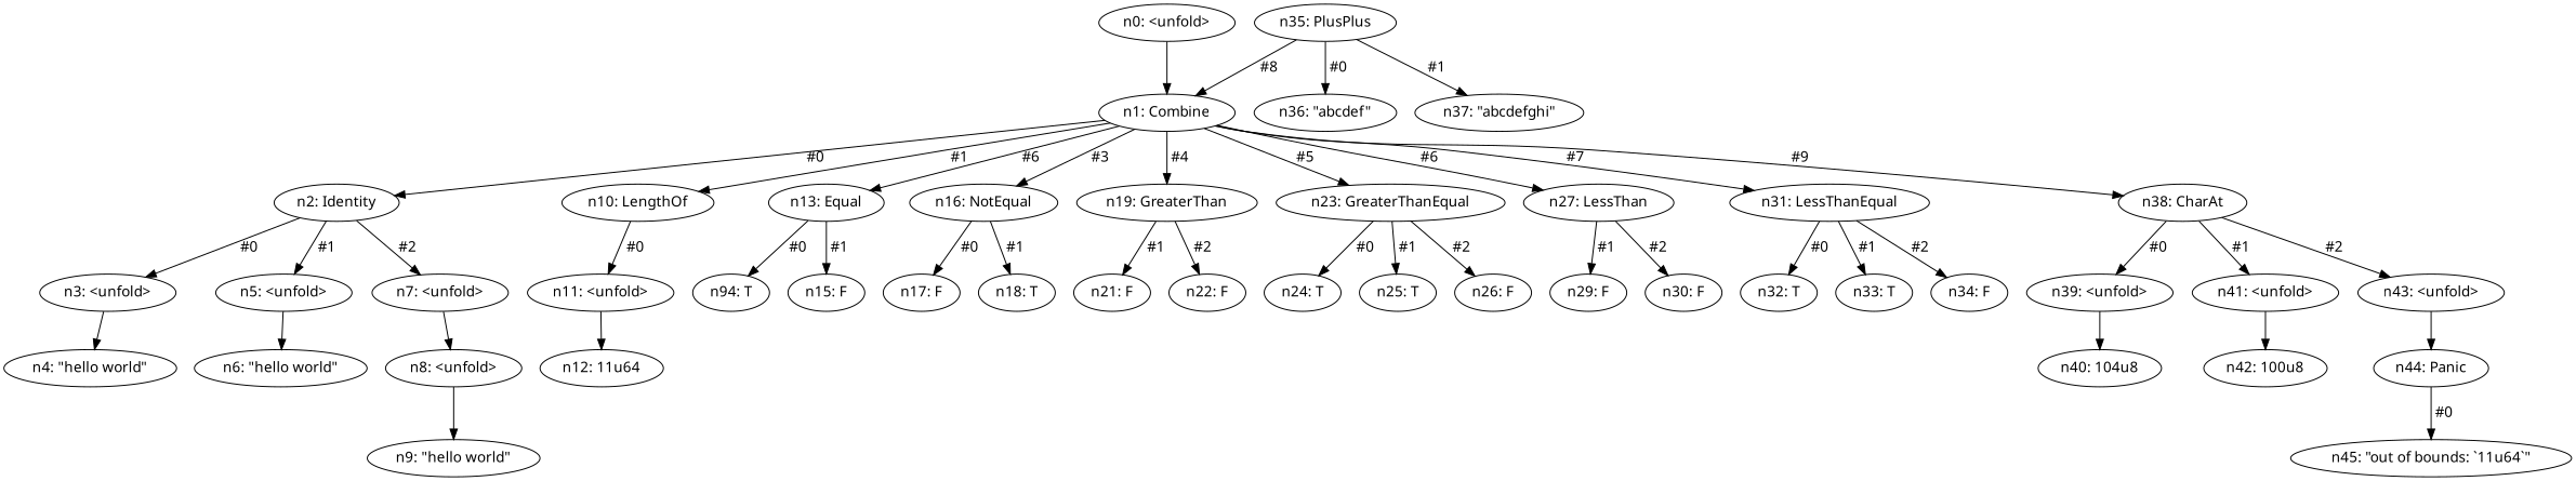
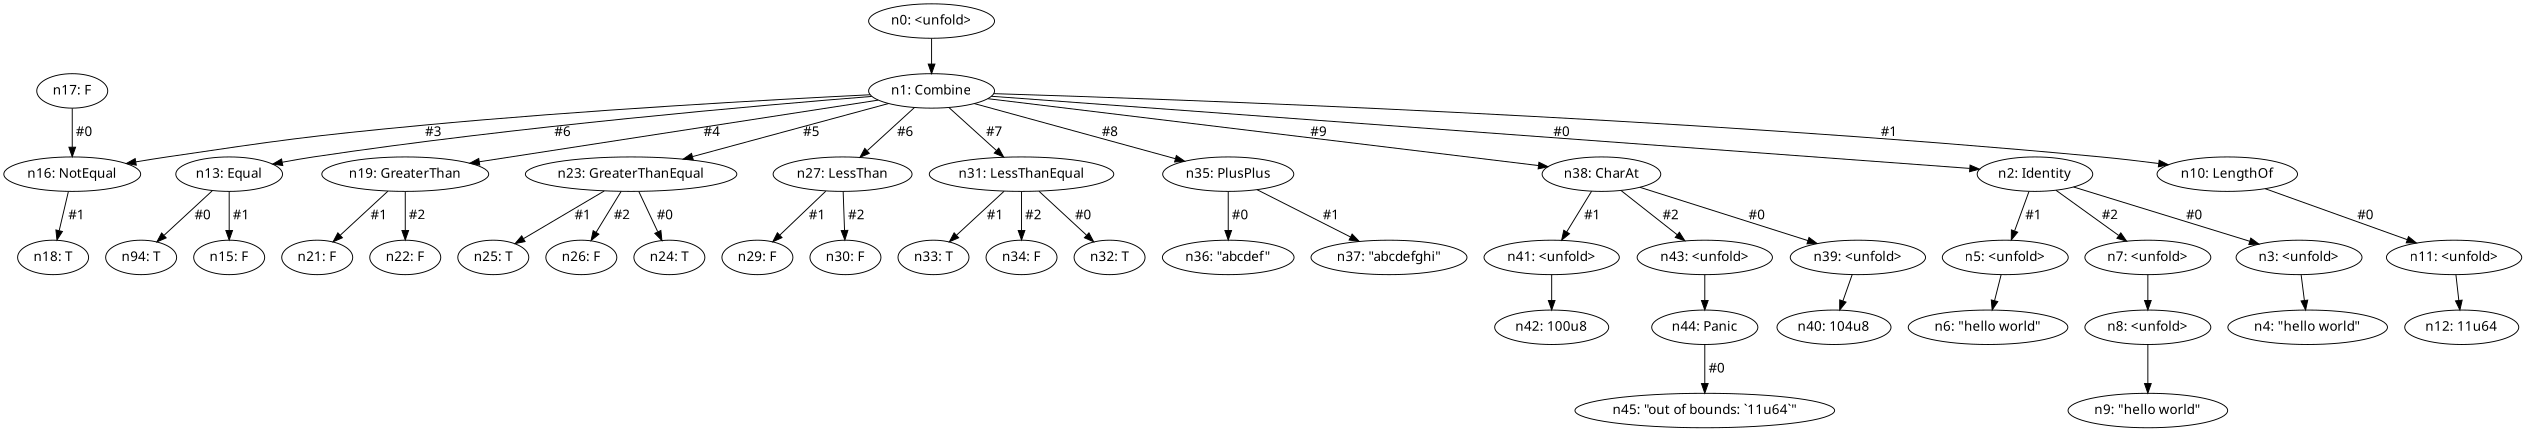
  digraph {
    node [fontname="bold helvetica"]
    edge [fontname="bold helvetica"]
    n1 [label="n0: <unfold>"]
    n2 [label="n1: Combine"]
    n3 [label="n2: Identity"]
    n4 [label="n10: LengthOf"]
    n5 [label="n13: Equal"]
    n6 [label="n16: NotEqual"]
    n7 [label="n19: GreaterThan"]
    n8 [label="n23: GreaterThanEqual"]
    n9 [label="n27: LessThan"]
    n10 [label="n31: LessThanEqual"]
    n11 [label="n35: PlusPlus"]
    n12 [label="n38: CharAt"]
    n13 [label="n3: <unfold>"]
    n14 [label="n5: <unfold>"]
    n15 [label="n7: <unfold>"]
    n16 [label="n11: <unfold>"]
    n17 [label="n94: T"]
    n18 [label="n15: F"]
    n19 [label="n17: F"]
    n20 [label="n18: T"]
    n21 [label="n21: F"]
    n22 [label="n22: F"]
    n23 [label="n24: T"]
    n24 [label="n25: T"]
    n25 [label="n26: F"]
    n26 [label="n29: F"]
    n27 [label="n30: F"]
    n28 [label="n32: T"]
    n29 [label="n33: T"]
    n30 [label="n34: F"]
    n31 [label="n36: \"abcdef\""]
    n32 [label="n37: \"abcdefghi\""]
    n33 [label="n39: <unfold>"]
    n34 [label="n41: <unfold>"]
    n35 [label="n43: <unfold>"]
    n36 [label="n4: \"hello world\""]
    n37 [label="n6: \"hello world\""]
    n38 [label="n8: <unfold>"]
    n39 [label="n9: \"hello world\""]
    n40 [label="n12: 11u64"]
    n41 [label="n40: 104u8"]
    n42 [label="n42: 100u8"]
    n43 [label="n44: Panic"]
    n44 [label="n45: \"out of bounds: `11u64`\""]
    n1 -> n2
    n2 -> n3 [label=" #0 "]
    n2 -> n4 [label=" #1 "]
    n2 -> n5 [label=" #6 "]
    n2 -> n6 [label=" #3 "]
    n2 -> n7 [label=" #4 "]
    n2 -> n8 [label=" #5 "]
    n2 -> n9 [label=" #6 "]
    n2 -> n10 [label=" #7 "]
-   n11 -> n2 [label=" #8 "]
+   n2 -> n11 [label=" #8 "]
    n2 -> n12 [label=" #9 "]
    n3 -> n13 [label=" #0 "]
    n3 -> n14 [label=" #1 "]
    n3 -> n15 [label=" #2 "]
    n4 -> n16 [label=" #0 "]
    n5 -> n17 [label=" #0 "]
    n5 -> n18 [label=" #1 "]
-   n6 -> n19 [label=" #0 "]
+   n19 -> n6 [label=" #0 "]
    n6 -> n20 [label=" #1 "]
    n7 -> n21 [label=" #1 "]
    n7 -> n22 [label=" #2 "]
    n8 -> n23 [label=" #0 "]
    n8 -> n24 [label=" #1 "]
    n8 -> n25 [label=" #2 "]
    n9 -> n26 [label=" #1 "]
    n9 -> n27 [label=" #2 "]
    n10 -> n28 [label=" #0 "]
    n10 -> n29 [label=" #1 "]
    n10 -> n30 [label=" #2 "]
    n11 -> n31 [label=" #0 "]
    n11 -> n32 [label=" #1 "]
    n12 -> n33 [label=" #0 "]
    n12 -> n34 [label=" #1 "]
    n12 -> n35 [label=" #2 "]
    n13 -> n36
    n14 -> n37
    n15 -> n38
    n16 -> n40
    n33 -> n41
    n34 -> n42
    n35 -> n43
    n38 -> n39
    n43 -> n44 [label=" #0 "]
  }
